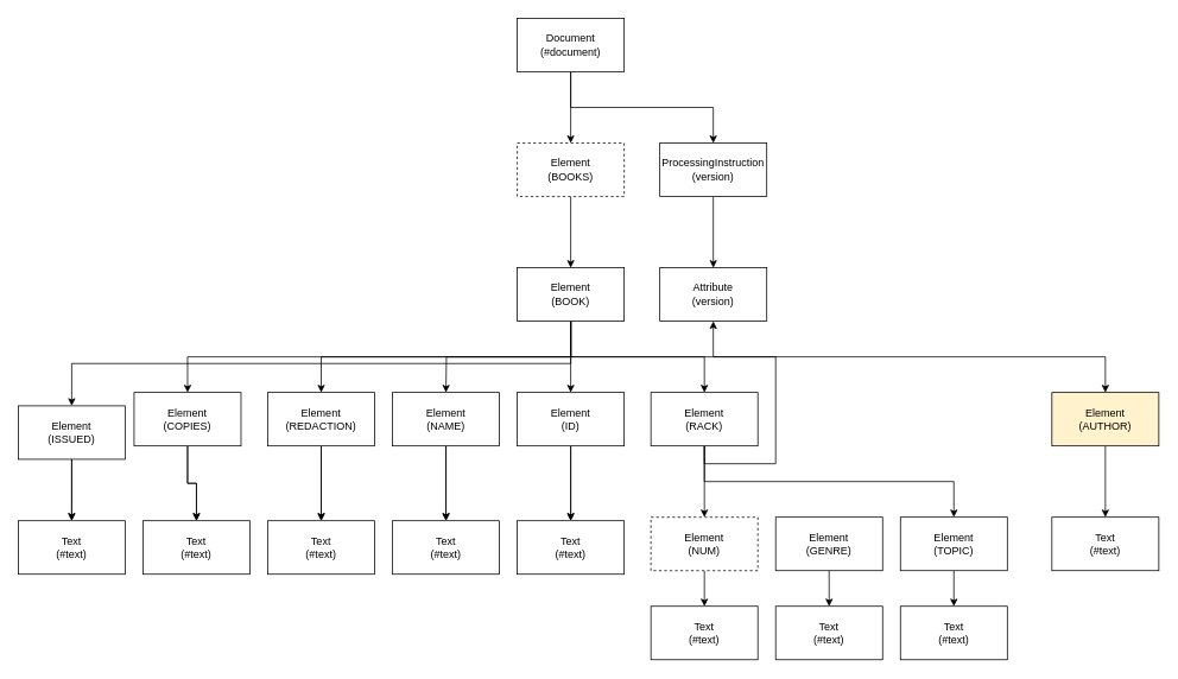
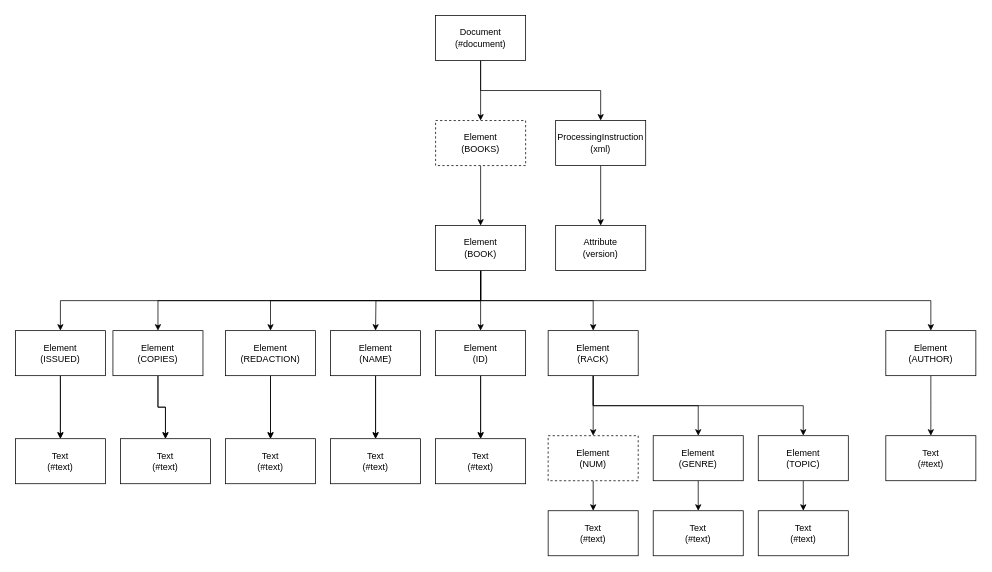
  <mxCell id="0" />
  <mxCell id="1" parent="0" />
  <mxCell id="2" value="" style="edgeStyle=orthogonalEdgeStyle;rounded=0;orthogonalLoop=1;jettySize=auto;html=1;" parent="1" source="4" target="6" edge="1"><mxGeometry relative="1" as="geometry" /></mxCell>
  <mxCell id="3" style="edgeStyle=orthogonalEdgeStyle;rounded=0;orthogonalLoop=1;jettySize=auto;html=1;exitX=0.5;exitY=1;exitDx=0;exitDy=0;entryX=0.5;entryY=0;entryDx=0;entryDy=0;" parent="1" source="4" target="33" edge="1"><mxGeometry relative="1" as="geometry" /></mxCell>
  <mxCell id="4" value="Document&lt;br&gt;(#document)" style="rounded=0;whiteSpace=wrap;html=1;" parent="1" vertex="1"><mxGeometry x="580" y="20" width="120" height="60" as="geometry" /></mxCell>
  <mxCell id="5" value="" style="edgeStyle=orthogonalEdgeStyle;rounded=0;orthogonalLoop=1;jettySize=auto;html=1;" parent="1" source="6" target="14" edge="1"><mxGeometry relative="1" as="geometry" /></mxCell>
  <mxCell id="6" value="Element&lt;br&gt;(BOOKS)" style="rounded=0;whiteSpace=wrap;html=1;dashed=1;" parent="1" vertex="1"><mxGeometry x="580" y="160" width="120" height="60" as="geometry" /></mxCell>
  <mxCell id="7" value="" style="edgeStyle=orthogonalEdgeStyle;rounded=0;orthogonalLoop=1;jettySize=auto;html=1;" parent="1" source="14" target="17" edge="1"><mxGeometry relative="1" as="geometry" /></mxCell>
  <mxCell id="8" style="edgeStyle=orthogonalEdgeStyle;rounded=0;orthogonalLoop=1;jettySize=auto;html=1;exitX=0.5;exitY=1;exitDx=0;exitDy=0;entryX=0.5;entryY=0;entryDx=0;entryDy=0;" parent="1" source="14" target="20" edge="1"><mxGeometry relative="1" as="geometry" /></mxCell>
  <mxCell id="9" style="edgeStyle=orthogonalEdgeStyle;rounded=0;orthogonalLoop=1;jettySize=auto;html=1;exitX=0.5;exitY=1;exitDx=0;exitDy=0;entryX=0.5;entryY=0;entryDx=0;entryDy=0;" parent="1" source="14" target="25" edge="1"><mxGeometry relative="1" as="geometry" /></mxCell>
  <mxCell id="10" style="edgeStyle=orthogonalEdgeStyle;rounded=0;orthogonalLoop=1;jettySize=auto;html=1;exitX=0.5;exitY=1;exitDx=0;exitDy=0;" edge="1" parent="1" source="14"><mxGeometry relative="1" as="geometry"><mxPoint x="500" y="440" as="targetPoint" /></mxGeometry></mxCell>
  <mxCell id="11" style="edgeStyle=orthogonalEdgeStyle;rounded=0;orthogonalLoop=1;jettySize=auto;html=1;exitX=0.5;exitY=1;exitDx=0;exitDy=0;entryX=0.5;entryY=0;entryDx=0;entryDy=0;" edge="1" parent="1" source="14" target="44"><mxGeometry relative="1" as="geometry" /></mxCell>
  <mxCell id="12" style="edgeStyle=orthogonalEdgeStyle;rounded=0;orthogonalLoop=1;jettySize=auto;html=1;exitX=0.5;exitY=1;exitDx=0;exitDy=0;entryX=0.5;entryY=0;entryDx=0;entryDy=0;" edge="1" parent="1" source="14" target="48"><mxGeometry relative="1" as="geometry"><mxPoint x="230" y="440" as="targetPoint" /></mxGeometry></mxCell>
  <mxCell id="13" style="edgeStyle=orthogonalEdgeStyle;rounded=0;orthogonalLoop=1;jettySize=auto;html=1;exitX=0.5;exitY=1;exitDx=0;exitDy=0;entryX=0.5;entryY=0;entryDx=0;entryDy=0;" edge="1" parent="1" source="14" target="52"><mxGeometry relative="1" as="geometry" /></mxCell>
  <mxCell id="14" value="Element&lt;br&gt;(BOOK)" style="rounded=0;whiteSpace=wrap;html=1;" parent="1" vertex="1"><mxGeometry x="580" y="300" width="120" height="60" as="geometry" /></mxCell>
  <mxCell id="15" value="" style="edgeStyle=orthogonalEdgeStyle;rounded=0;orthogonalLoop=1;jettySize=auto;html=1;" parent="1" source="17" target="18" edge="1"><mxGeometry relative="1" as="geometry" /></mxCell>
  <mxCell id="16" value="" style="edgeStyle=orthogonalEdgeStyle;rounded=0;orthogonalLoop=1;jettySize=auto;html=1;" parent="1" source="17" target="18" edge="1"><mxGeometry relative="1" as="geometry" /></mxCell>
  <mxCell id="17" value="Element&lt;br&gt;(ID)" style="rounded=0;whiteSpace=wrap;html=1;" parent="1" vertex="1"><mxGeometry x="580" y="440" width="120" height="60" as="geometry" /></mxCell>
  <mxCell id="18" value="Text&lt;br&gt;(#text)" style="rounded=0;whiteSpace=wrap;html=1;" parent="1" vertex="1"><mxGeometry x="580" y="584" width="120" height="60" as="geometry" /></mxCell>
  <mxCell id="19" value="" style="edgeStyle=orthogonalEdgeStyle;rounded=0;orthogonalLoop=1;jettySize=auto;html=1;" parent="1" source="20" edge="1"><mxGeometry relative="1" as="geometry"><mxPoint x="1240" y="580" as="targetPoint" /></mxGeometry></mxCell>
- <mxCell id="20" value="Element&lt;br&gt;(AUTHOR)" style="rounded=0;whiteSpace=wrap;html=1;fillColor=#fff2cc;" parent="1" vertex="1"><mxGeometry x="1180" y="440" width="120" height="60" as="geometry" /></mxCell>
+ <mxCell id="20" value="Element&lt;br&gt;(AUTHOR)" style="rounded=0;whiteSpace=wrap;html=1;" parent="1" vertex="1"><mxGeometry x="1180" y="440" width="120" height="60" as="geometry" /></mxCell>
  <mxCell id="21" value="Text&lt;br&gt;(#text)" style="rounded=0;whiteSpace=wrap;html=1;" parent="1" vertex="1"><mxGeometry x="1180" y="580" width="120" height="60" as="geometry" /></mxCell>
  <mxCell id="22" value="" style="edgeStyle=orthogonalEdgeStyle;rounded=0;orthogonalLoop=1;jettySize=auto;html=1;" parent="1" source="25" target="27" edge="1"><mxGeometry relative="1" as="geometry" /></mxCell>
- <mxCell id="23" style="edgeStyle=orthogonalEdgeStyle;rounded=0;orthogonalLoop=1;jettySize=auto;html=1;exitX=0.5;exitY=1;exitDx=0;exitDy=0;" parent="1" source="25" target="34" edge="1"><mxGeometry relative="1" as="geometry" /></mxCell>
+ <mxCell id="23" style="edgeStyle=orthogonalEdgeStyle;rounded=0;orthogonalLoop=1;jettySize=auto;html=1;exitX=0.5;exitY=1;exitDx=0;exitDy=0;entryX=0.5;entryY=0;entryDx=0;entryDy=0;" parent="1" source="25" target="30" edge="1"><mxGeometry relative="1" as="geometry" /></mxCell>
  <mxCell id="24" style="edgeStyle=orthogonalEdgeStyle;rounded=0;orthogonalLoop=1;jettySize=auto;html=1;exitX=0.5;exitY=1;exitDx=0;exitDy=0;entryX=0.5;entryY=0;entryDx=0;entryDy=0;" parent="1" source="25" target="36" edge="1"><mxGeometry relative="1" as="geometry" /></mxCell>
  <mxCell id="25" value="Element&lt;br&gt;(RACK)" style="rounded=0;whiteSpace=wrap;html=1;" parent="1" vertex="1"><mxGeometry x="730" y="440" width="120" height="60" as="geometry" /></mxCell>
  <mxCell id="26" value="" style="edgeStyle=orthogonalEdgeStyle;rounded=0;orthogonalLoop=1;jettySize=auto;html=1;" parent="1" source="27" target="28" edge="1"><mxGeometry relative="1" as="geometry" /></mxCell>
  <mxCell id="27" value="Element&lt;br&gt;(NUM)" style="rounded=0;whiteSpace=wrap;html=1;dashed=1;" parent="1" vertex="1"><mxGeometry x="730" y="580" width="120" height="60" as="geometry" /></mxCell>
  <mxCell id="28" value="Text&lt;br&gt;(#text)" style="rounded=0;whiteSpace=wrap;html=1;" parent="1" vertex="1"><mxGeometry x="730" y="680" width="120" height="60" as="geometry" /></mxCell>
  <mxCell id="29" value="" style="edgeStyle=orthogonalEdgeStyle;rounded=0;orthogonalLoop=1;jettySize=auto;html=1;" parent="1" source="30" target="31" edge="1"><mxGeometry relative="1" as="geometry" /></mxCell>
  <mxCell id="30" value="Element&lt;br&gt;(GENRE)" style="rounded=0;whiteSpace=wrap;html=1;" parent="1" vertex="1"><mxGeometry x="870" y="580" width="120" height="60" as="geometry" /></mxCell>
  <mxCell id="31" value="Text&lt;br&gt;(#text)" style="rounded=0;whiteSpace=wrap;html=1;" parent="1" vertex="1"><mxGeometry x="870" y="680" width="120" height="60" as="geometry" /></mxCell>
  <mxCell id="32" value="" style="edgeStyle=orthogonalEdgeStyle;rounded=0;orthogonalLoop=1;jettySize=auto;html=1;" parent="1" source="33" target="34" edge="1"><mxGeometry relative="1" as="geometry" /></mxCell>
- <mxCell id="33" value="ProcessingInstruction&lt;br&gt;(version)" style="rounded=0;whiteSpace=wrap;html=1;" parent="1" vertex="1"><mxGeometry x="740" y="160" width="120" height="60" as="geometry" /></mxCell>
+ <mxCell id="33" value="ProcessingInstruction&lt;br&gt;(xml)" style="rounded=0;whiteSpace=wrap;html=1;" parent="1" vertex="1"><mxGeometry x="740" y="160" width="120" height="60" as="geometry" /></mxCell>
  <mxCell id="34" value="Attribute&lt;br&gt;(version)" style="rounded=0;whiteSpace=wrap;html=1;" parent="1" vertex="1"><mxGeometry x="740" y="300" width="120" height="60" as="geometry" /></mxCell>
  <mxCell id="35" value="" style="edgeStyle=orthogonalEdgeStyle;rounded=0;orthogonalLoop=1;jettySize=auto;html=1;" parent="1" source="36" target="37" edge="1"><mxGeometry relative="1" as="geometry" /></mxCell>
  <mxCell id="36" value="Element&lt;br&gt;(TOPIC)" style="rounded=0;whiteSpace=wrap;html=1;" parent="1" vertex="1"><mxGeometry x="1010" y="580" width="120" height="60" as="geometry" /></mxCell>
  <mxCell id="37" value="Text&lt;br&gt;(#text)" style="rounded=0;whiteSpace=wrap;html=1;" parent="1" vertex="1"><mxGeometry x="1010" y="680" width="120" height="60" as="geometry" /></mxCell>
  <mxCell id="38" value="" style="edgeStyle=orthogonalEdgeStyle;rounded=0;orthogonalLoop=1;jettySize=auto;html=1;" edge="1" parent="1" source="40" target="41"><mxGeometry relative="1" as="geometry" /></mxCell>
  <mxCell id="39" value="" style="edgeStyle=orthogonalEdgeStyle;rounded=0;orthogonalLoop=1;jettySize=auto;html=1;" edge="1" parent="1" source="40" target="41"><mxGeometry relative="1" as="geometry" /></mxCell>
  <mxCell id="40" value="Element&lt;br&gt;(NAME)" style="rounded=0;whiteSpace=wrap;html=1;" vertex="1" parent="1"><mxGeometry y="440" width="120" height="60" as="geometry" x="440" /></mxCell>
  <mxCell id="41" value="Text&lt;br&gt;(#text)" style="rounded=0;whiteSpace=wrap;html=1;" vertex="1" parent="1"><mxGeometry y="584" width="120" height="60" as="geometry" x="440" /></mxCell>
  <mxCell id="42" value="" style="edgeStyle=orthogonalEdgeStyle;rounded=0;orthogonalLoop=1;jettySize=auto;html=1;" edge="1" parent="1" source="44" target="45"><mxGeometry relative="1" as="geometry" /></mxCell>
  <mxCell id="43" value="" style="edgeStyle=orthogonalEdgeStyle;rounded=0;orthogonalLoop=1;jettySize=auto;html=1;" edge="1" parent="1" source="44" target="45"><mxGeometry relative="1" as="geometry" /></mxCell>
  <mxCell id="44" value="Element&lt;br&gt;(REDACTION)" style="rounded=0;whiteSpace=wrap;html=1;" vertex="1" parent="1"><mxGeometry x="300" y="440" width="120" height="60" as="geometry" /></mxCell>
  <mxCell id="45" value="Text&lt;br&gt;(#text)" style="rounded=0;whiteSpace=wrap;html=1;" vertex="1" parent="1"><mxGeometry x="300" y="584" width="120" height="60" as="geometry" /></mxCell>
  <mxCell id="46" value="" style="edgeStyle=orthogonalEdgeStyle;rounded=0;orthogonalLoop=1;jettySize=auto;html=1;" edge="1" parent="1" source="48" target="49"><mxGeometry relative="1" as="geometry" /></mxCell>
  <mxCell id="47" value="" style="edgeStyle=orthogonalEdgeStyle;rounded=0;orthogonalLoop=1;jettySize=auto;html=1;" edge="1" parent="1" source="48" target="49"><mxGeometry relative="1" as="geometry" /></mxCell>
  <mxCell id="48" value="Element&lt;br&gt;(COPIES)" style="rounded=0;whiteSpace=wrap;html=1;" vertex="1" parent="1"><mxGeometry x="150" y="440" width="120" height="60" as="geometry" /></mxCell>
  <mxCell id="49" value="Text&lt;br&gt;(#text)" style="rounded=0;whiteSpace=wrap;html=1;" vertex="1" parent="1"><mxGeometry x="160" y="584" width="120" height="60" as="geometry" /></mxCell>
  <mxCell id="50" value="" style="edgeStyle=orthogonalEdgeStyle;rounded=0;orthogonalLoop=1;jettySize=auto;html=1;" edge="1" parent="1" source="52" target="53"><mxGeometry relative="1" as="geometry" /></mxCell>
  <mxCell id="51" value="" style="edgeStyle=orthogonalEdgeStyle;rounded=0;orthogonalLoop=1;jettySize=auto;html=1;" edge="1" parent="1" source="52" target="53"><mxGeometry relative="1" as="geometry" /></mxCell>
- <mxCell id="52" value="Element&lt;br&gt;(ISSUED)" style="rounded=0;whiteSpace=wrap;html=1;" vertex="1" parent="1"><mxGeometry x="20" y="455" width="120" height="60" as="geometry" /></mxCell>
+ <mxCell id="52" value="Element&lt;br&gt;(ISSUED)" style="rounded=0;whiteSpace=wrap;html=1;" vertex="1" parent="1"><mxGeometry x="20" y="440" width="120" height="60" as="geometry" /></mxCell>
  <mxCell id="53" value="Text&lt;br&gt;(#text)" style="rounded=0;whiteSpace=wrap;html=1;" vertex="1" parent="1"><mxGeometry x="20" y="584" width="120" height="60" as="geometry" /></mxCell>
